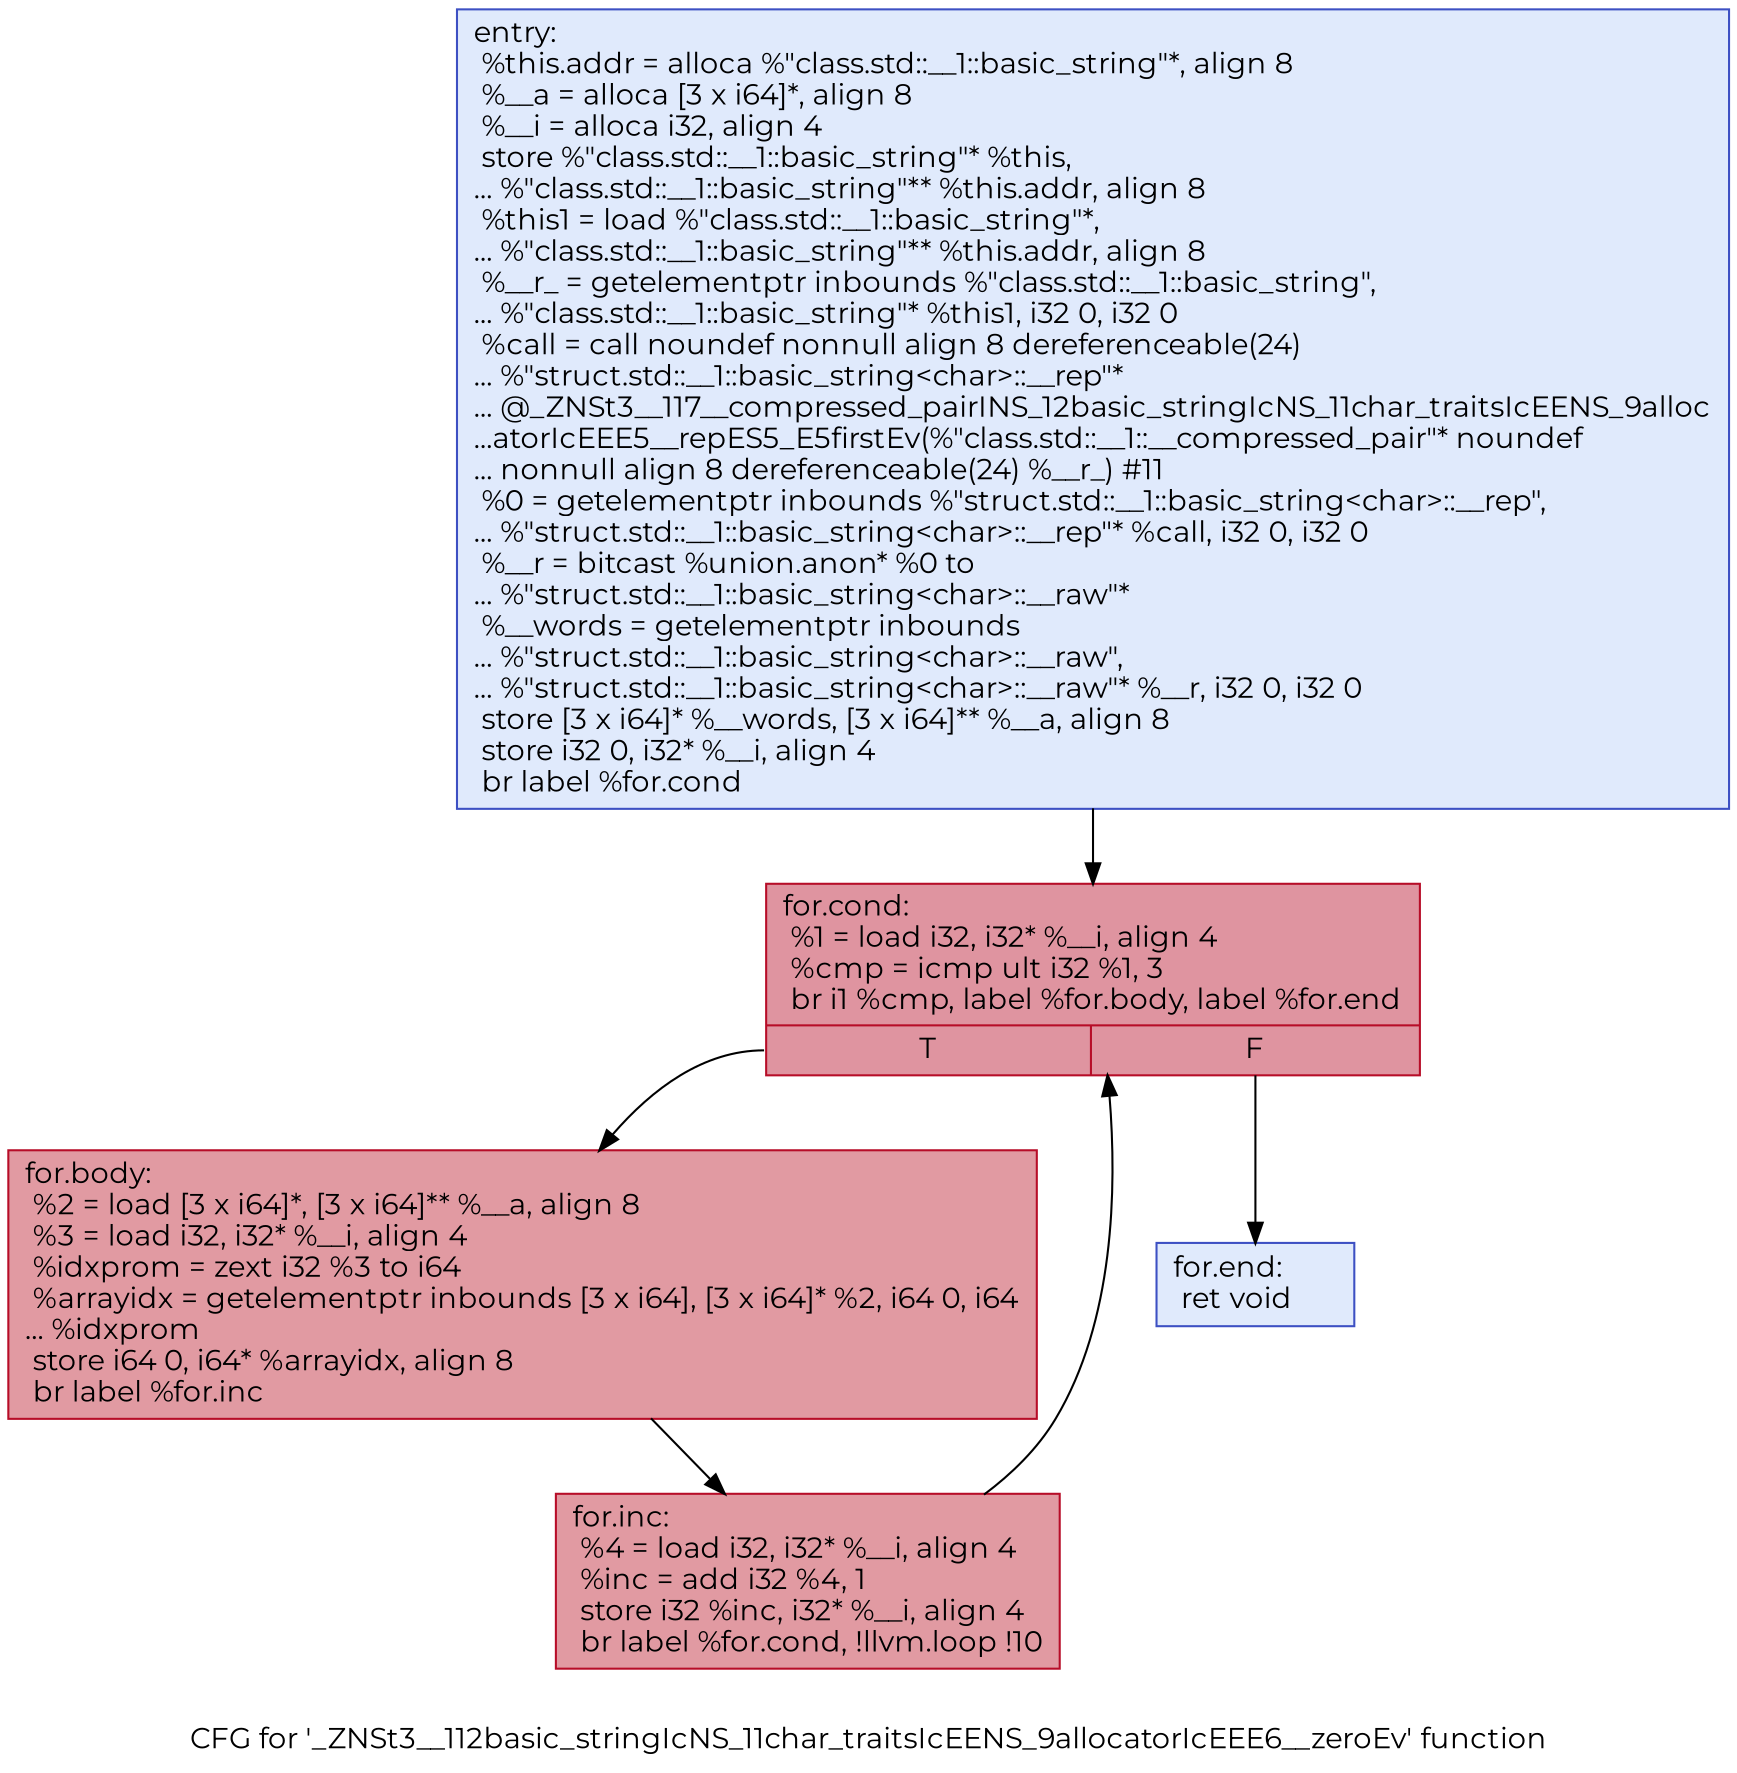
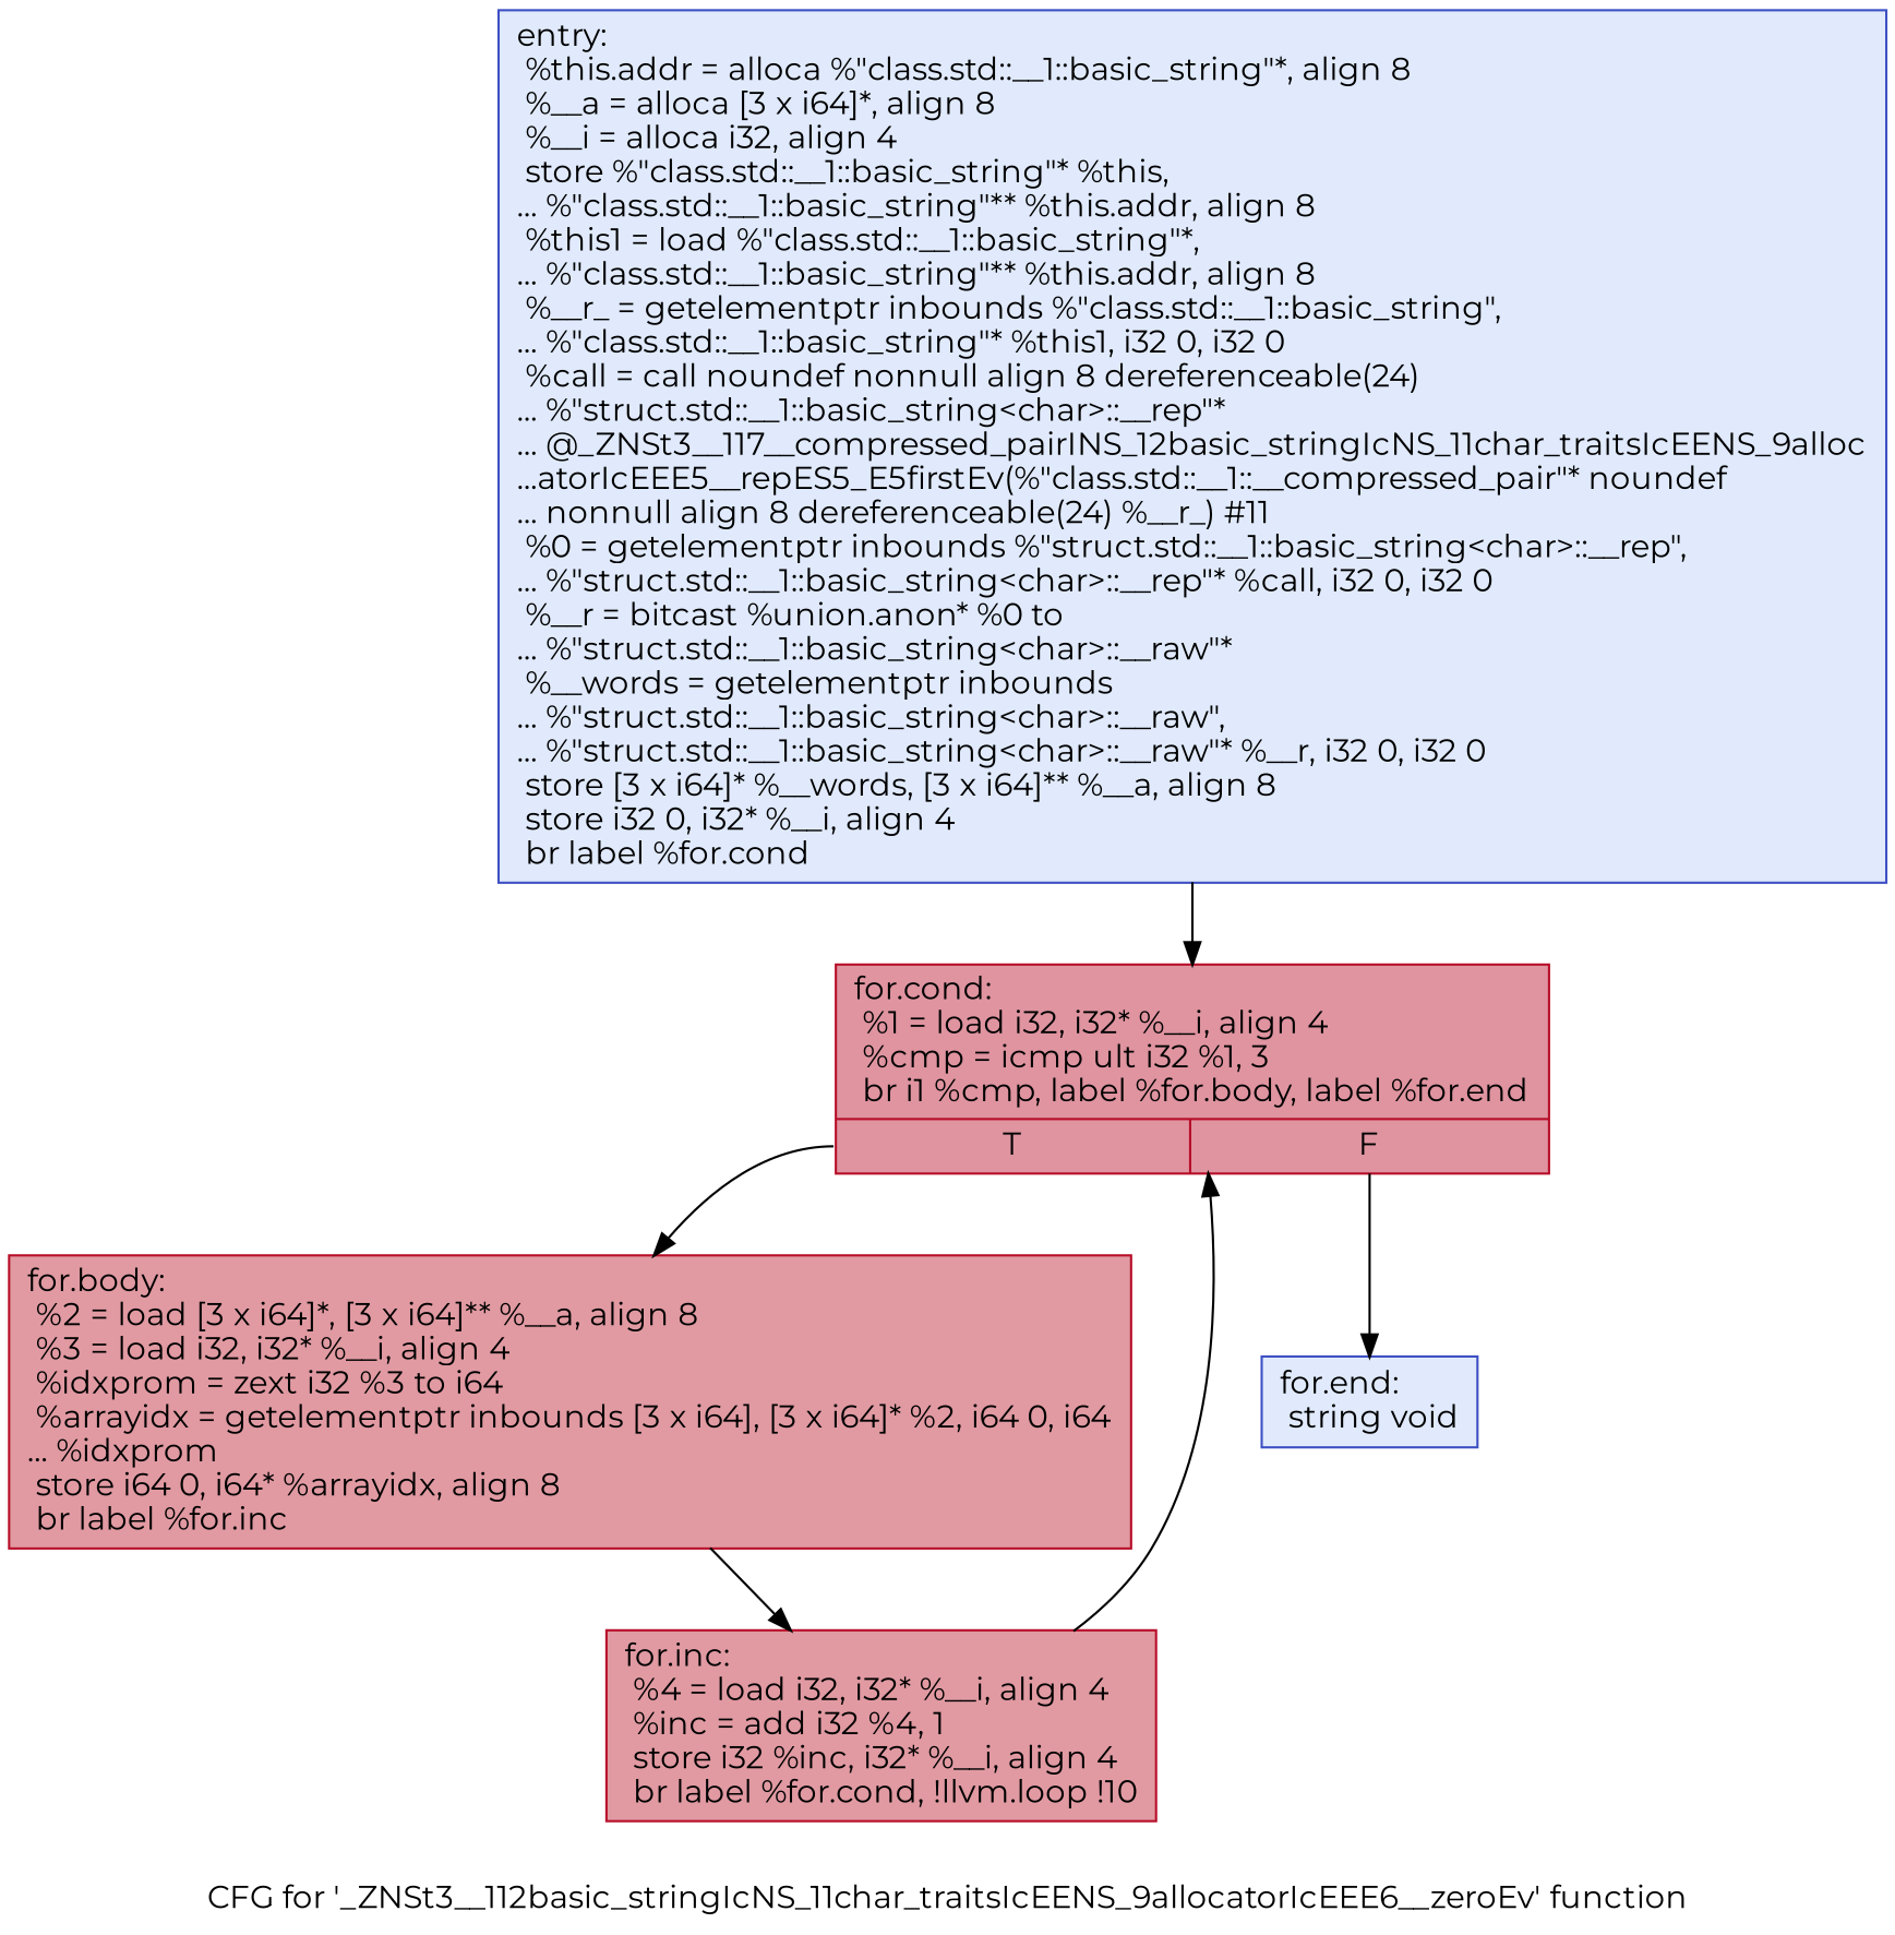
  digraph {
    label="CFG for '_ZNSt3__112basic_stringIcNS_11char_traitsIcEENS_9allocatorIcEEE6__zeroEv' function"
    fontname=Montserrat
    node [color="#b70d28ff" fillcolor="#b9d0f970" shape=record style=filled fontname=Montserrat]
    edge [fontname=Montserrat]
    n1 [color="#3d50c3ff" label="{entry:\l  %this.addr = alloca %\"class.std::__1::basic_string\"*, align 8\l  %__a = alloca [3 x i64]*, align 8\l  %__i = alloca i32, align 4\l  store %\"class.std::__1::basic_string\"* %this,\l... %\"class.std::__1::basic_string\"** %this.addr, align 8\l  %this1 = load %\"class.std::__1::basic_string\"*,\l... %\"class.std::__1::basic_string\"** %this.addr, align 8\l  %__r_ = getelementptr inbounds %\"class.std::__1::basic_string\",\l... %\"class.std::__1::basic_string\"* %this1, i32 0, i32 0\l  %call = call noundef nonnull align 8 dereferenceable(24)\l... %\"struct.std::__1::basic_string\<char\>::__rep\"*\l... @_ZNSt3__117__compressed_pairINS_12basic_stringIcNS_11char_traitsIcEENS_9alloc\l...atorIcEEE5__repES5_E5firstEv(%\"class.std::__1::__compressed_pair\"* noundef\l... nonnull align 8 dereferenceable(24) %__r_) #11\l  %0 = getelementptr inbounds %\"struct.std::__1::basic_string\<char\>::__rep\",\l... %\"struct.std::__1::basic_string\<char\>::__rep\"* %call, i32 0, i32 0\l  %__r = bitcast %union.anon* %0 to\l... %\"struct.std::__1::basic_string\<char\>::__raw\"*\l  %__words = getelementptr inbounds\l... %\"struct.std::__1::basic_string\<char\>::__raw\",\l... %\"struct.std::__1::basic_string\<char\>::__raw\"* %__r, i32 0, i32 0\l  store [3 x i64]* %__words, [3 x i64]** %__a, align 8\l  store i32 0, i32* %__i, align 4\l  br label %for.cond\l}"]
    n2 [fillcolor="#b70d2870" label="{for.cond:                                         \l  %1 = load i32, i32* %__i, align 4\l  %cmp = icmp ult i32 %1, 3\l  br i1 %cmp, label %for.body, label %for.end\l|{<s0>T|<s1>F}}"]
    n3 [fillcolor="#bb1b2c70" label="{for.body:                                         \l  %2 = load [3 x i64]*, [3 x i64]** %__a, align 8\l  %3 = load i32, i32* %__i, align 4\l  %idxprom = zext i32 %3 to i64\l  %arrayidx = getelementptr inbounds [3 x i64], [3 x i64]* %2, i64 0, i64\l... %idxprom\l  store i64 0, i64* %arrayidx, align 8\l  br label %for.inc\l}"]
-   n4 [color="#3d50c3ff" label="{for.end:                                          \l  ret void\l}"]
+   n4 [color="#3d50c3ff" label="{for.end:                                          \l  string void\l}"]
    n5 [fillcolor="#bb1b2c70" label="{for.inc:                                          \l  %4 = load i32, i32* %__i, align 4\l  %inc = add i32 %4, 1\l  store i32 %inc, i32* %__i, align 4\l  br label %for.cond, !llvm.loop !10\l}"]
    n1 -> n2
    n2 -> n3 [tailport=s0]
    n2 -> n4 [tailport=s1]
    n3 -> n5
    n5 -> n2
  }
